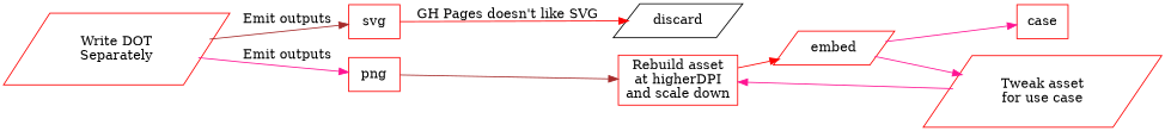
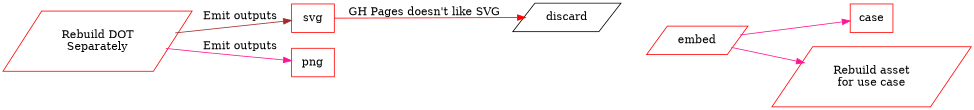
  digraph {
    rankdir=LR
    node [color=red shape=parallelogram]
    edge [color=deeppink]
-   n1 [label="Write DOT\nSeparately"]
+   n1 [label="Rebuild DOT\nSeparately"]
    svg [shape=box]
    png [shape=box]
    discard [color=black]
-   n5 [label="Rebuild asset\nat higherDPI\nand scale down" shape=box]
    embed
-   n7 [label="Tweak asset\nfor use case"]
+   n7 [label="Rebuild asset\nfor use case"]
    n8 [label=case shape=box]
    n1 -> svg [color=brown label="Emit outputs"]
    n1 -> png [label="Emit outputs"]
    svg -> discard [color=red label="GH Pages doesn't like SVG"]
-   png -> n5 [color=brown]
-   n5 -> embed [color=red]
    embed -> n7
    embed -> n8
-   n7 -> n5
  }
